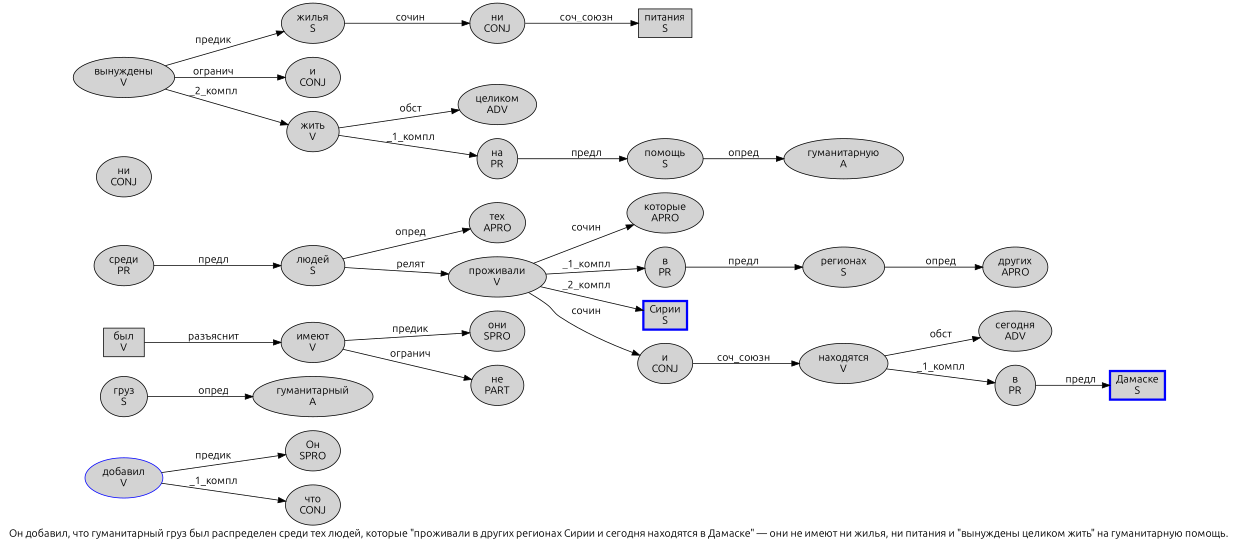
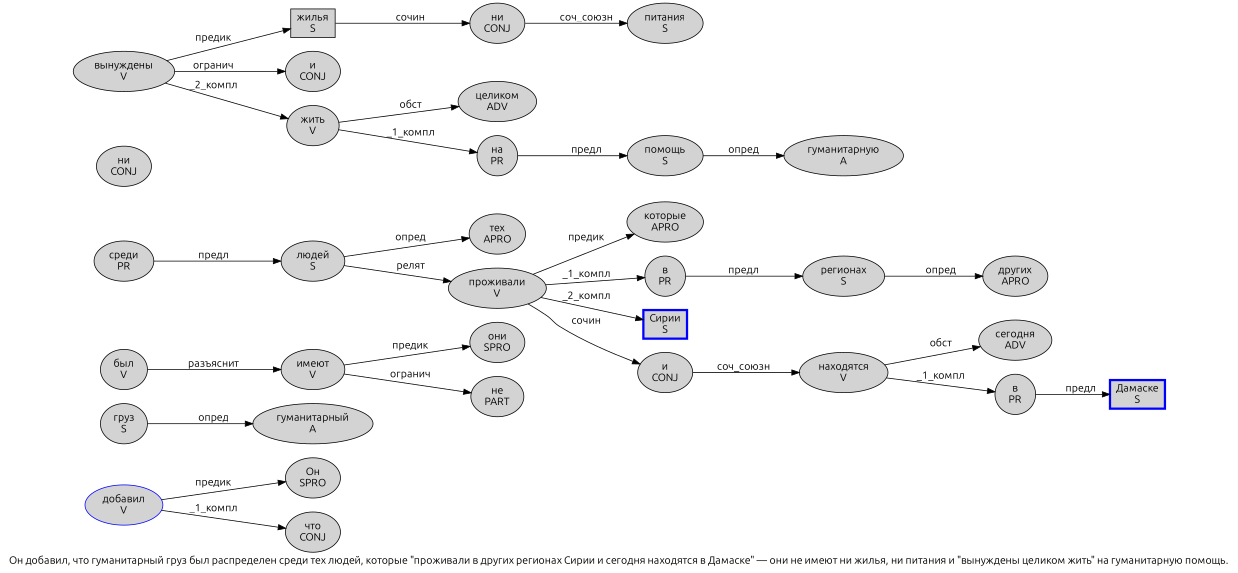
  digraph {
    fontname=Ubuntu
    label="Он добавил, что гуманитарный груз был распределен среди тех людей, которые \"проживали в других регионах Сирии и сегодня находятся в Дамаске\" — они не имеют ни жилья, ни питания и \"вынуждены целиком жить\" на гуманитарную помощь."
    rankdir=LR
    node [fillcolor=lightgray fontname=Ubuntu penwidth=1 shape=ellipse style=filled]
    edge [fontname=Ubuntu]
    n1 [label="Он\nSPRO"]
    n2 [color=blue label="добавил\nV"]
    n3 [label="что\nCONJ"]
    n4 [label="гуманитарный\nA"]
    n5 [label="груз\nS"]
-   n6 [label="был\nV" shape=box]
+   n6 [label="был\nV"]
    n7 [label="имеют\nV"]
    n8 [label="они\nSPRO"]
    n9 [label="не\nPART"]
    n10 [label="среди\nPR"]
    n11 [label="людей\nS"]
    n12 [label="тех\nAPRO"]
    n13 [label="проживали\nV"]
    n14 [label="которые\nAPRO"]
    n15 [label="в\nPR"]
    n16 [color=blue label="Сирии\nS" penwidth=3 shape=box]
    n17 [label="и\nCONJ"]
    n18 [label="регионах\nS"]
    n19 [label="находятся\nV"]
    n20 [label="других\nAPRO"]
    n21 [label="сегодня\nADV"]
    n22 [label="в\nPR"]
    n23 [color=blue label="Дамаске\nS" penwidth=3 shape=box]
    n24 [label="ни\nCONJ"]
-   n25 [label="жилья\nS"]
+   n25 [label="жилья\nS" shape=box]
    n26 [label="ни\nCONJ"]
-   n27 [label="питания\nS" shape=box]
+   n27 [label="питания\nS"]
    n28 [label="и\nCONJ"]
    n29 [label="вынуждены\nV"]
    n30 [label="жить\nV"]
    n31 [label="целиком\nADV"]
    n32 [label="на\nPR"]
    n33 [label="помощь\nS"]
    n34 [label="гуманитарную\nA"]
    n2 -> n1 [label="предик"]
    n2 -> n3 [label="_1_компл"]
    n5 -> n4 [label="опред"]
    n6 -> n7 [label="разъяснит"]
    n7 -> n8 [label="предик"]
    n7 -> n9 [label="огранич"]
    n10 -> n11 [label="предл"]
    n11 -> n12 [label="опред"]
    n11 -> n13 [label="релят"]
-   n13 -> n14 [label="сочин"]
+   n13 -> n14 [label="предик"]
    n13 -> n15 [label="_1_компл"]
    n13 -> n16 [label="_2_компл"]
    n13 -> n17 [label="сочин"]
    n15 -> n18 [label="предл"]
    n17 -> n19 [label="соч_союзн"]
    n18 -> n20 [label="опред"]
    n19 -> n21 [label="обст"]
    n19 -> n22 [label="_1_компл"]
    n22 -> n23 [label="предл"]
    n25 -> n26 [label="сочин"]
    n26 -> n27 [label="соч_союзн"]
    n29 -> n25 [label="предик"]
    n29 -> n28 [label="огранич"]
    n29 -> n30 [label="_2_компл"]
    n30 -> n31 [label="обст"]
    n30 -> n32 [label="_1_компл"]
    n32 -> n33 [label="предл"]
    n33 -> n34 [label="опред"]
  }
